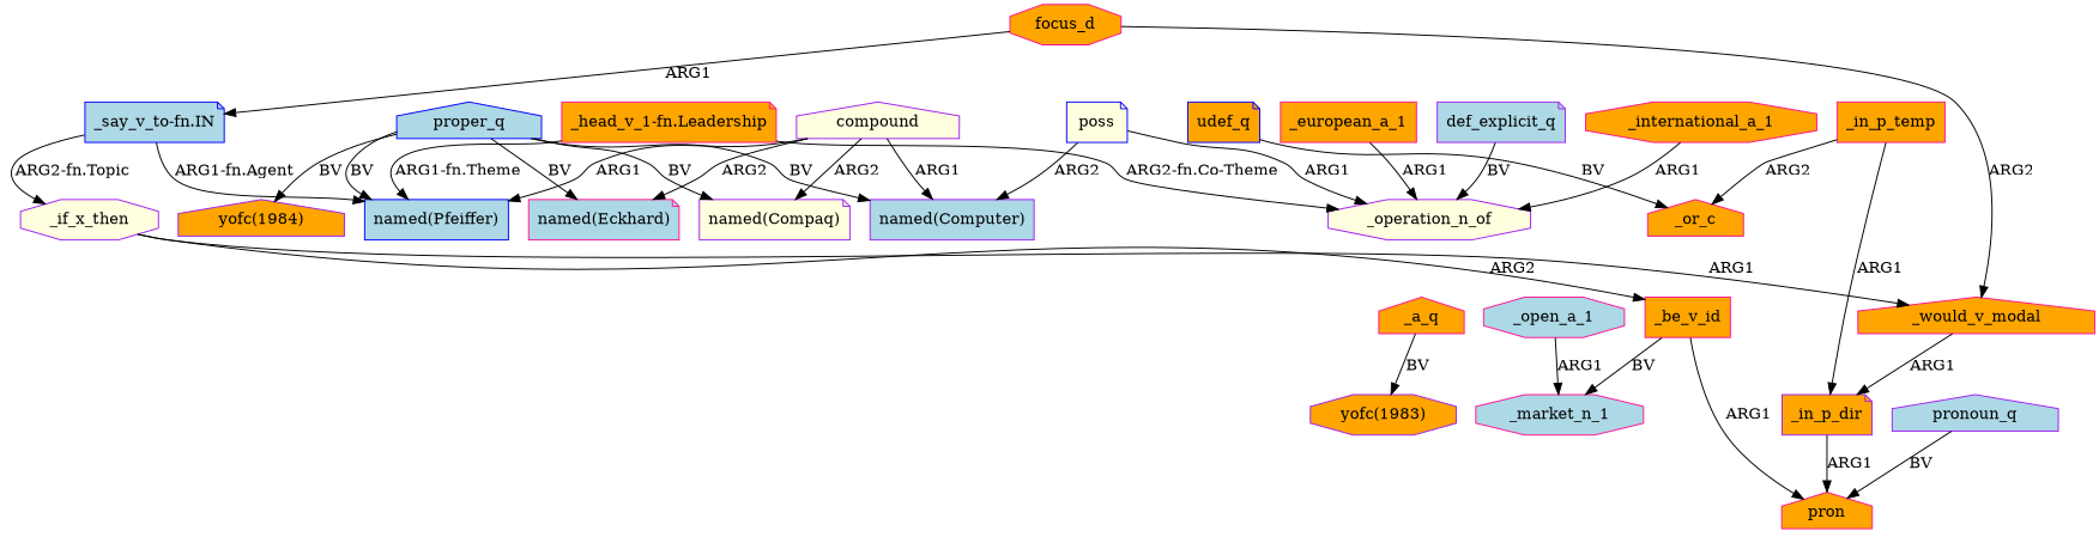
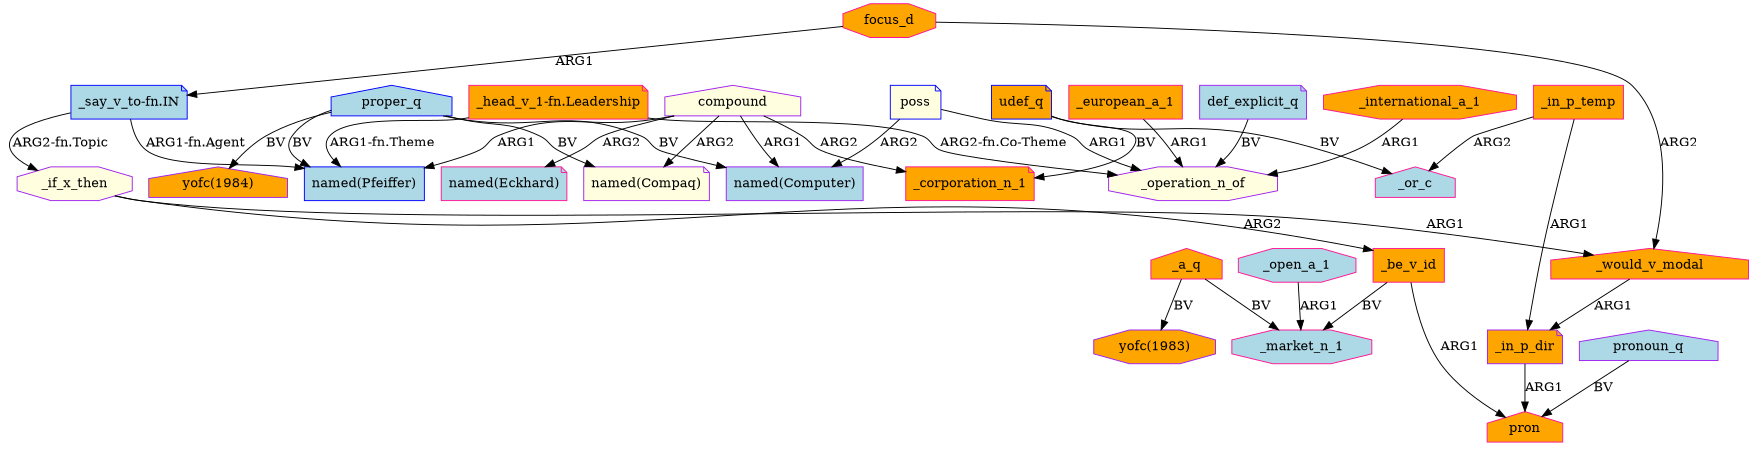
  digraph {
    node [color=deeppink fillcolor=orange shape=note style=filled]
    focus_d [shape=octagon]
    _would_v_modal [shape=house]
    "_say_v_to-fn.IN" [color=blue fillcolor=lightblue]
    _in_p_dir [color=purple]
    "named(Pfeiffer)" [color=blue fillcolor=lightblue shape=box]
    _if_x_then [color=purple fillcolor=lightyellow shape=octagon]
    pron [shape=house]
    proper_q [color=blue fillcolor=lightblue shape=house]
    "named(Eckhard)" [fillcolor=lightblue]
    "named(Compaq)" [color=purple fillcolor=lightyellow]
    "named(Computer)" [color=purple fillcolor=lightblue shape=box]
    "yofc(1984)" [color=purple shape=house]
    "yofc(1983)" [color=purple shape=octagon]
    "_head_v_1-fn.Leadership"
    _operation_n_of [color=purple fillcolor=lightyellow shape=octagon]
    _be_v_id [shape=box]
    _market_n_1 [fillcolor=lightblue shape=octagon]
    _in_p_temp [shape=box]
-   _or_c [shape=house]
+   _or_c [fillcolor=lightblue shape=house]
    poss [color=blue fillcolor=lightyellow]
    compound [color=purple fillcolor=lightyellow shape=house]
+   _corporation_n_1
    _european_a_1 [shape=box]
    udef_q [color=blue]
    pronoun_q [color=purple fillcolor=lightblue shape=house]
    def_explicit_q [color=purple fillcolor=lightblue]
    _open_a_1 [fillcolor=lightblue shape=octagon]
    _a_q [shape=house]
    _international_a_1 [shape=octagon]
    focus_d -> _would_v_modal [label=ARG2]
    focus_d -> "_say_v_to-fn.IN" [label=ARG1]
    _would_v_modal -> _in_p_dir [label=ARG1]
    "_say_v_to-fn.IN" -> "named(Pfeiffer)" [label="ARG1-fn.Agent"]
    "_say_v_to-fn.IN" -> _if_x_then [label="ARG2-fn.Topic"]
    _in_p_dir -> pron [label=ARG1]
    _if_x_then -> _would_v_modal [label=ARG1]
    _if_x_then -> _be_v_id [label=ARG2]
    proper_q -> "named(Pfeiffer)" [label=BV]
-   proper_q -> "named(Eckhard)" [label=BV]
    proper_q -> "named(Compaq)" [label=BV]
    proper_q -> "named(Computer)" [label=BV]
    proper_q -> "yofc(1984)" [label=BV]
    "_head_v_1-fn.Leadership" -> "named(Pfeiffer)" [label="ARG1-fn.Theme"]
    "_head_v_1-fn.Leadership" -> _operation_n_of [label="ARG2-fn.Co-Theme"]
    _be_v_id -> pron [label=ARG1]
    _be_v_id -> _market_n_1 [label=BV]
    _in_p_temp -> _in_p_dir [label=ARG1]
    _in_p_temp -> _or_c [label=ARG2]
    poss -> "named(Computer)" [label=ARG2]
    poss -> _operation_n_of [label=ARG1]
    compound -> "named(Pfeiffer)" [label=ARG1]
    compound -> "named(Eckhard)" [label=ARG2]
    compound -> "named(Compaq)" [label=ARG2]
    compound -> "named(Computer)" [label=ARG1]
+   compound -> _corporation_n_1 [label=ARG2]
    _european_a_1 -> _operation_n_of [label=ARG1]
    udef_q -> _or_c [label=BV]
+   udef_q -> _corporation_n_1 [label=BV]
    pronoun_q -> pron [label=BV]
    def_explicit_q -> _operation_n_of [label=BV]
    _open_a_1 -> _market_n_1 [label=ARG1]
    _a_q -> "yofc(1983)" [label=BV]
+   _a_q -> _market_n_1 [label=BV]
    _international_a_1 -> _operation_n_of [label=ARG1]
  }
